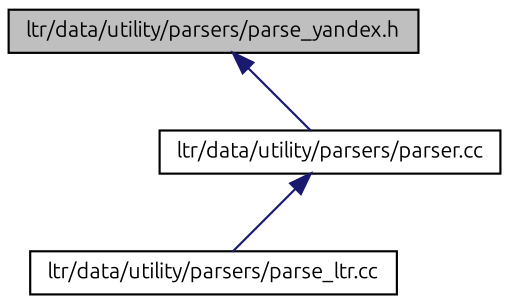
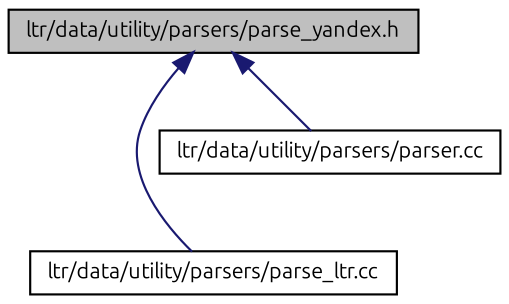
  digraph {
    fontname=Ubuntu
    node [color=black fillcolor=white fontname=Ubuntu fontsize=10 shape=record style=filled]
    edge [color=midnightblue dir=back fontname=Ubuntu fontsize=10 labelfontname=Helvetica labelfontsize=10 style=solid]
    n1 [fillcolor=grey75 fontcolor=black height=0.2 label="ltr/data/utility/parsers/parse_yandex.h" width=0.4]
    n2 [height=0.2 label="ltr/data/utility/parsers/parse_ltr.cc" width=0.4]
    n3 [height=0.2 label="ltr/data/utility/parsers/parser.cc" width=0.4]
-   n3 -> n2
+   n1 -> n2
    n1 -> n3
  }
